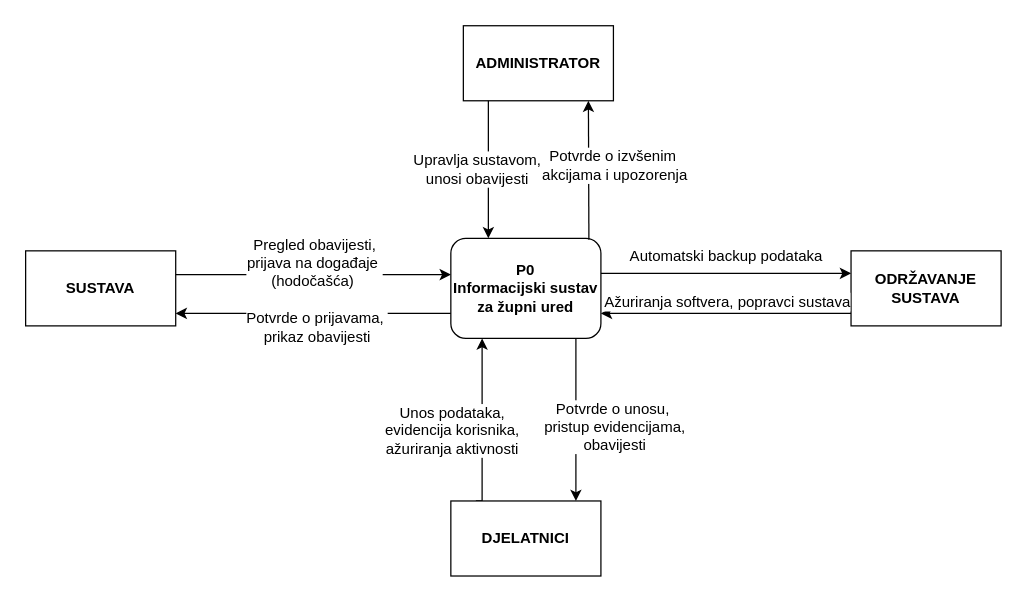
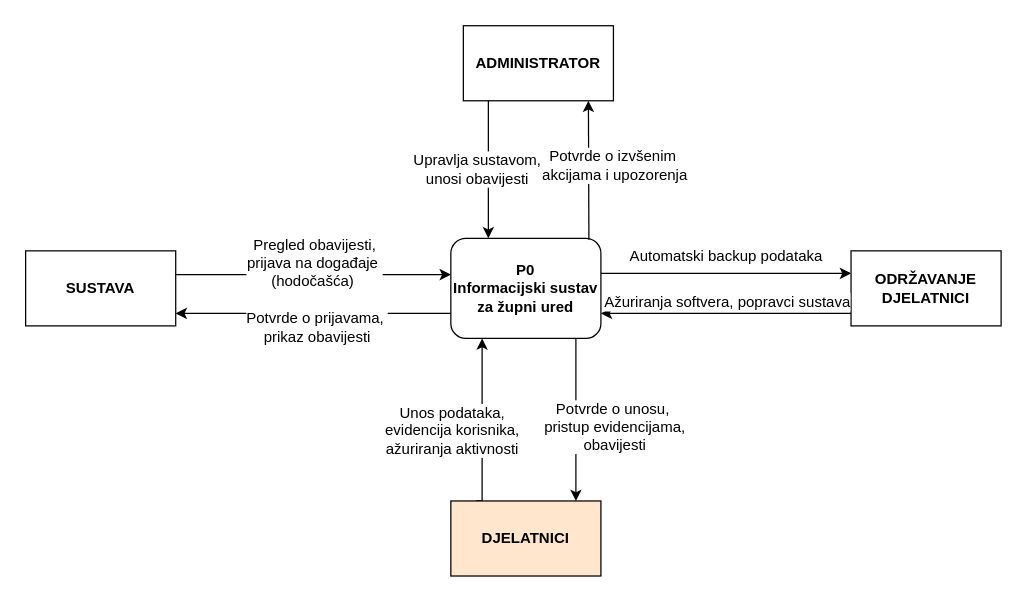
  <mxCell id="0" />
  <mxCell id="1" parent="0" />
  <mxCell id="2" value="&lt;b&gt;ADMINISTRATOR&lt;/b&gt;" style="rounded=0;whiteSpace=wrap;html=1;" vertex="1" parent="1"><mxGeometry x="370" y="20" width="120" height="60" as="geometry" /></mxCell>
  <mxCell id="3" value="" style="edgeStyle=orthogonalEdgeStyle;rounded=0;orthogonalLoop=1;jettySize=auto;html=1;entryX=0.75;entryY=0;entryDx=0;entryDy=0;" edge="1" parent="1"><mxGeometry relative="1" as="geometry"><mxPoint x="460" y="270" as="sourcePoint" /><mxPoint x="460" y="400" as="targetPoint" /></mxGeometry></mxCell>
  <mxCell id="4" value="&lt;span style=&quot;font-size: 12px;&quot;&gt;Potvrde o unosu,&amp;nbsp;&lt;/span&gt;&lt;div style=&quot;font-size: 12px;&quot;&gt;&lt;span&gt;pristup evidencijama,&lt;/span&gt;&lt;/div&gt;&lt;div style=&quot;font-size: 12px;&quot;&gt;&lt;span&gt;obavijesti&lt;/span&gt;&lt;/div&gt;" style="edgeLabel;html=1;align=center;verticalAlign=middle;resizable=0;points=[];" vertex="1" connectable="0" parent="3"><mxGeometry x="0.011" y="-1" relative="1" as="geometry"><mxPoint x="31" y="4" as="offset" /></mxGeometry></mxCell>
  <mxCell id="5" value="P0&lt;div&gt;Informacijski sustav za župni ured&lt;/div&gt;" style="rounded=1;whiteSpace=wrap;html=1;fontStyle=1" vertex="1" parent="1"><mxGeometry x="360" y="190" width="120" height="80" as="geometry" /></mxCell>
- <mxCell id="6" value="&lt;b&gt;ODRŽAVANJE SUSTAVA&lt;/b&gt;" style="rounded=0;whiteSpace=wrap;html=1;" vertex="1" parent="1"><mxGeometry x="680" y="200" width="120" height="60" as="geometry" /></mxCell>
+ <mxCell id="6" value="&lt;b&gt;ODRŽAVANJE DJELATNICI&lt;/b&gt;" style="rounded=0;whiteSpace=wrap;html=1;" vertex="1" parent="1"><mxGeometry x="680" y="200" width="120" height="60" as="geometry" /></mxCell>
  <mxCell id="7" value="&lt;b&gt;SUSTAVA&lt;/b&gt;" style="rounded=0;whiteSpace=wrap;html=1;" vertex="1" parent="1"><mxGeometry x="20" y="200" width="120" height="60" as="geometry" /></mxCell>
  <mxCell id="8" value="" style="endArrow=classic;html=1;rounded=0;exitX=0.92;exitY=0.013;exitDx=0;exitDy=0;exitPerimeter=0;" edge="1" parent="1" source="5"><mxGeometry width="50" height="50" relative="1" as="geometry"><mxPoint x="390" y="190" as="sourcePoint" /><mxPoint x="470" y="80" as="targetPoint" /></mxGeometry></mxCell>
  <mxCell id="9" value="Potvrde o izvšenim&amp;nbsp;&lt;div&gt;akcijama&amp;nbsp;&lt;span style=&quot;background-color: light-dark(#ffffff, var(--ge-dark-color, #121212)); color: light-dark(rgb(0, 0, 0), rgb(255, 255, 255));&quot;&gt;i upozorenja&lt;/span&gt;&lt;/div&gt;" style="edgeLabel;html=1;align=center;verticalAlign=middle;resizable=0;points=[];rotation=0;fontSize=12;" vertex="1" connectable="0" parent="8"><mxGeometry x="-0.059" y="-1" relative="1" as="geometry"><mxPoint x="19" y="-8" as="offset" /></mxGeometry></mxCell>
  <mxCell id="10" value="" style="endArrow=classic;html=1;rounded=0;entryX=0.25;entryY=0;entryDx=0;entryDy=0;" edge="1" parent="1" target="5"><mxGeometry width="50" height="50" relative="1" as="geometry"><mxPoint x="390" y="80" as="sourcePoint" /><mxPoint x="330" y="180" as="targetPoint" /><Array as="points"><mxPoint x="390" y="110" /><mxPoint x="390" y="130" /><mxPoint x="390" y="140" /></Array></mxGeometry></mxCell>
  <mxCell id="11" value="Upravlja sustavom,&lt;div&gt;unosi obavijesti&lt;/div&gt;" style="edgeLabel;html=1;align=center;verticalAlign=middle;resizable=0;points=[];rotation=0;fontSize=12;" vertex="1" connectable="0" parent="10"><mxGeometry x="0.027" y="4" relative="1" as="geometry"><mxPoint x="-14" y="-2" as="offset" /></mxGeometry></mxCell>
  <mxCell id="12" value="" style="endArrow=classic;html=1;rounded=0;" edge="1" parent="1"><mxGeometry width="50" height="50" relative="1" as="geometry"><mxPoint x="140" y="219" as="sourcePoint" /><mxPoint x="360" y="219" as="targetPoint" /></mxGeometry></mxCell>
  <mxCell id="13" value="Pregled obavijesti&lt;span style=&quot;background-color: light-dark(#ffffff, var(--ge-dark-color, #121212)); color: light-dark(rgb(0, 0, 0), rgb(255, 255, 255));&quot;&gt;,&lt;/span&gt;&lt;div&gt;&lt;div&gt;prijava na događaje&amp;nbsp;&lt;/div&gt;&lt;div&gt;(hodočašća)&amp;nbsp;&lt;/div&gt;&lt;/div&gt;" style="edgeLabel;html=1;align=center;verticalAlign=middle;resizable=0;points=[];fontSize=12;" vertex="1" connectable="0" parent="12"><mxGeometry x="-0.335" y="4" relative="1" as="geometry"><mxPoint x="37" y="-6" as="offset" /></mxGeometry></mxCell>
  <mxCell id="14" value="" style="endArrow=classic;html=1;rounded=0;" edge="1" parent="1"><mxGeometry width="50" height="50" relative="1" as="geometry"><mxPoint x="360" y="250" as="sourcePoint" /><mxPoint x="140" y="250" as="targetPoint" /></mxGeometry></mxCell>
  <mxCell id="15" value="Potvrde o prijavama,&amp;nbsp;&lt;div&gt;prikaz obavijesti&lt;/div&gt;" style="edgeLabel;html=1;align=center;verticalAlign=middle;resizable=0;points=[];fontSize=12;" vertex="1" connectable="0" parent="14"><mxGeometry x="0.375" y="-1" relative="1" as="geometry"><mxPoint x="43" y="11" as="offset" /></mxGeometry></mxCell>
  <mxCell id="16" value="" style="endArrow=classic;html=1;rounded=0;" edge="1" parent="1"><mxGeometry width="50" height="50" relative="1" as="geometry"><mxPoint x="480" y="218" as="sourcePoint" /><mxPoint x="680" y="218" as="targetPoint" /></mxGeometry></mxCell>
  <mxCell id="17" value="Automatski backup podataka" style="text;html=1;align=center;verticalAlign=middle;resizable=0;points=[];autosize=1;strokeColor=none;fillColor=none;" vertex="1" parent="1"><mxGeometry x="490" y="190" width="180" height="30" as="geometry" /></mxCell>
  <mxCell id="18" value="" style="endArrow=classic;html=1;rounded=0;" edge="1" parent="1"><mxGeometry width="50" height="50" relative="1" as="geometry"><mxPoint x="680" y="250" as="sourcePoint" /><mxPoint x="480" y="250" as="targetPoint" /></mxGeometry></mxCell>
  <mxCell id="19" value="Ažuriranja softvera, popravci sustava" style="edgeLabel;html=1;align=center;verticalAlign=middle;resizable=0;points=[];fontSize=12;" vertex="1" connectable="0" parent="18"><mxGeometry x="0.196" y="-4" relative="1" as="geometry"><mxPoint x="20" y="-6" as="offset" /></mxGeometry></mxCell>
  <mxCell id="20" value="" style="edgeStyle=orthogonalEdgeStyle;rounded=0;orthogonalLoop=1;jettySize=auto;html=1;exitX=0.25;exitY=0;exitDx=0;exitDy=0;" edge="1" parent="1"><mxGeometry relative="1" as="geometry"><mxPoint x="380" y="400" as="sourcePoint" /><mxPoint x="385" y="270" as="targetPoint" /><Array as="points"><mxPoint x="385" y="400" /></Array></mxGeometry></mxCell>
  <mxCell id="21" value="Unos podataka,&lt;div&gt;evidencija korisnika,&lt;/div&gt;&lt;div&gt;ažuriranja aktivnosti&lt;/div&gt;" style="edgeLabel;html=1;align=center;verticalAlign=middle;resizable=0;points=[];fontSize=12;" vertex="1" connectable="0" parent="20"><mxGeometry x="0.26" y="5" relative="1" as="geometry"><mxPoint x="-20" y="23" as="offset" /></mxGeometry></mxCell>
- <mxCell id="22" value="&lt;b&gt;DJELATNICI&lt;/b&gt;" style="rounded=0;whiteSpace=wrap;html=1;" vertex="1" parent="1"><mxGeometry x="360" y="400" width="120" height="60" as="geometry" /></mxCell>
+ <mxCell id="22" value="&lt;b&gt;DJELATNICI&lt;/b&gt;" style="rounded=0;whiteSpace=wrap;html=1;fillColor=#ffe6cc;" vertex="1" parent="1"><mxGeometry x="360" y="400" width="120" height="60" as="geometry" /></mxCell>
